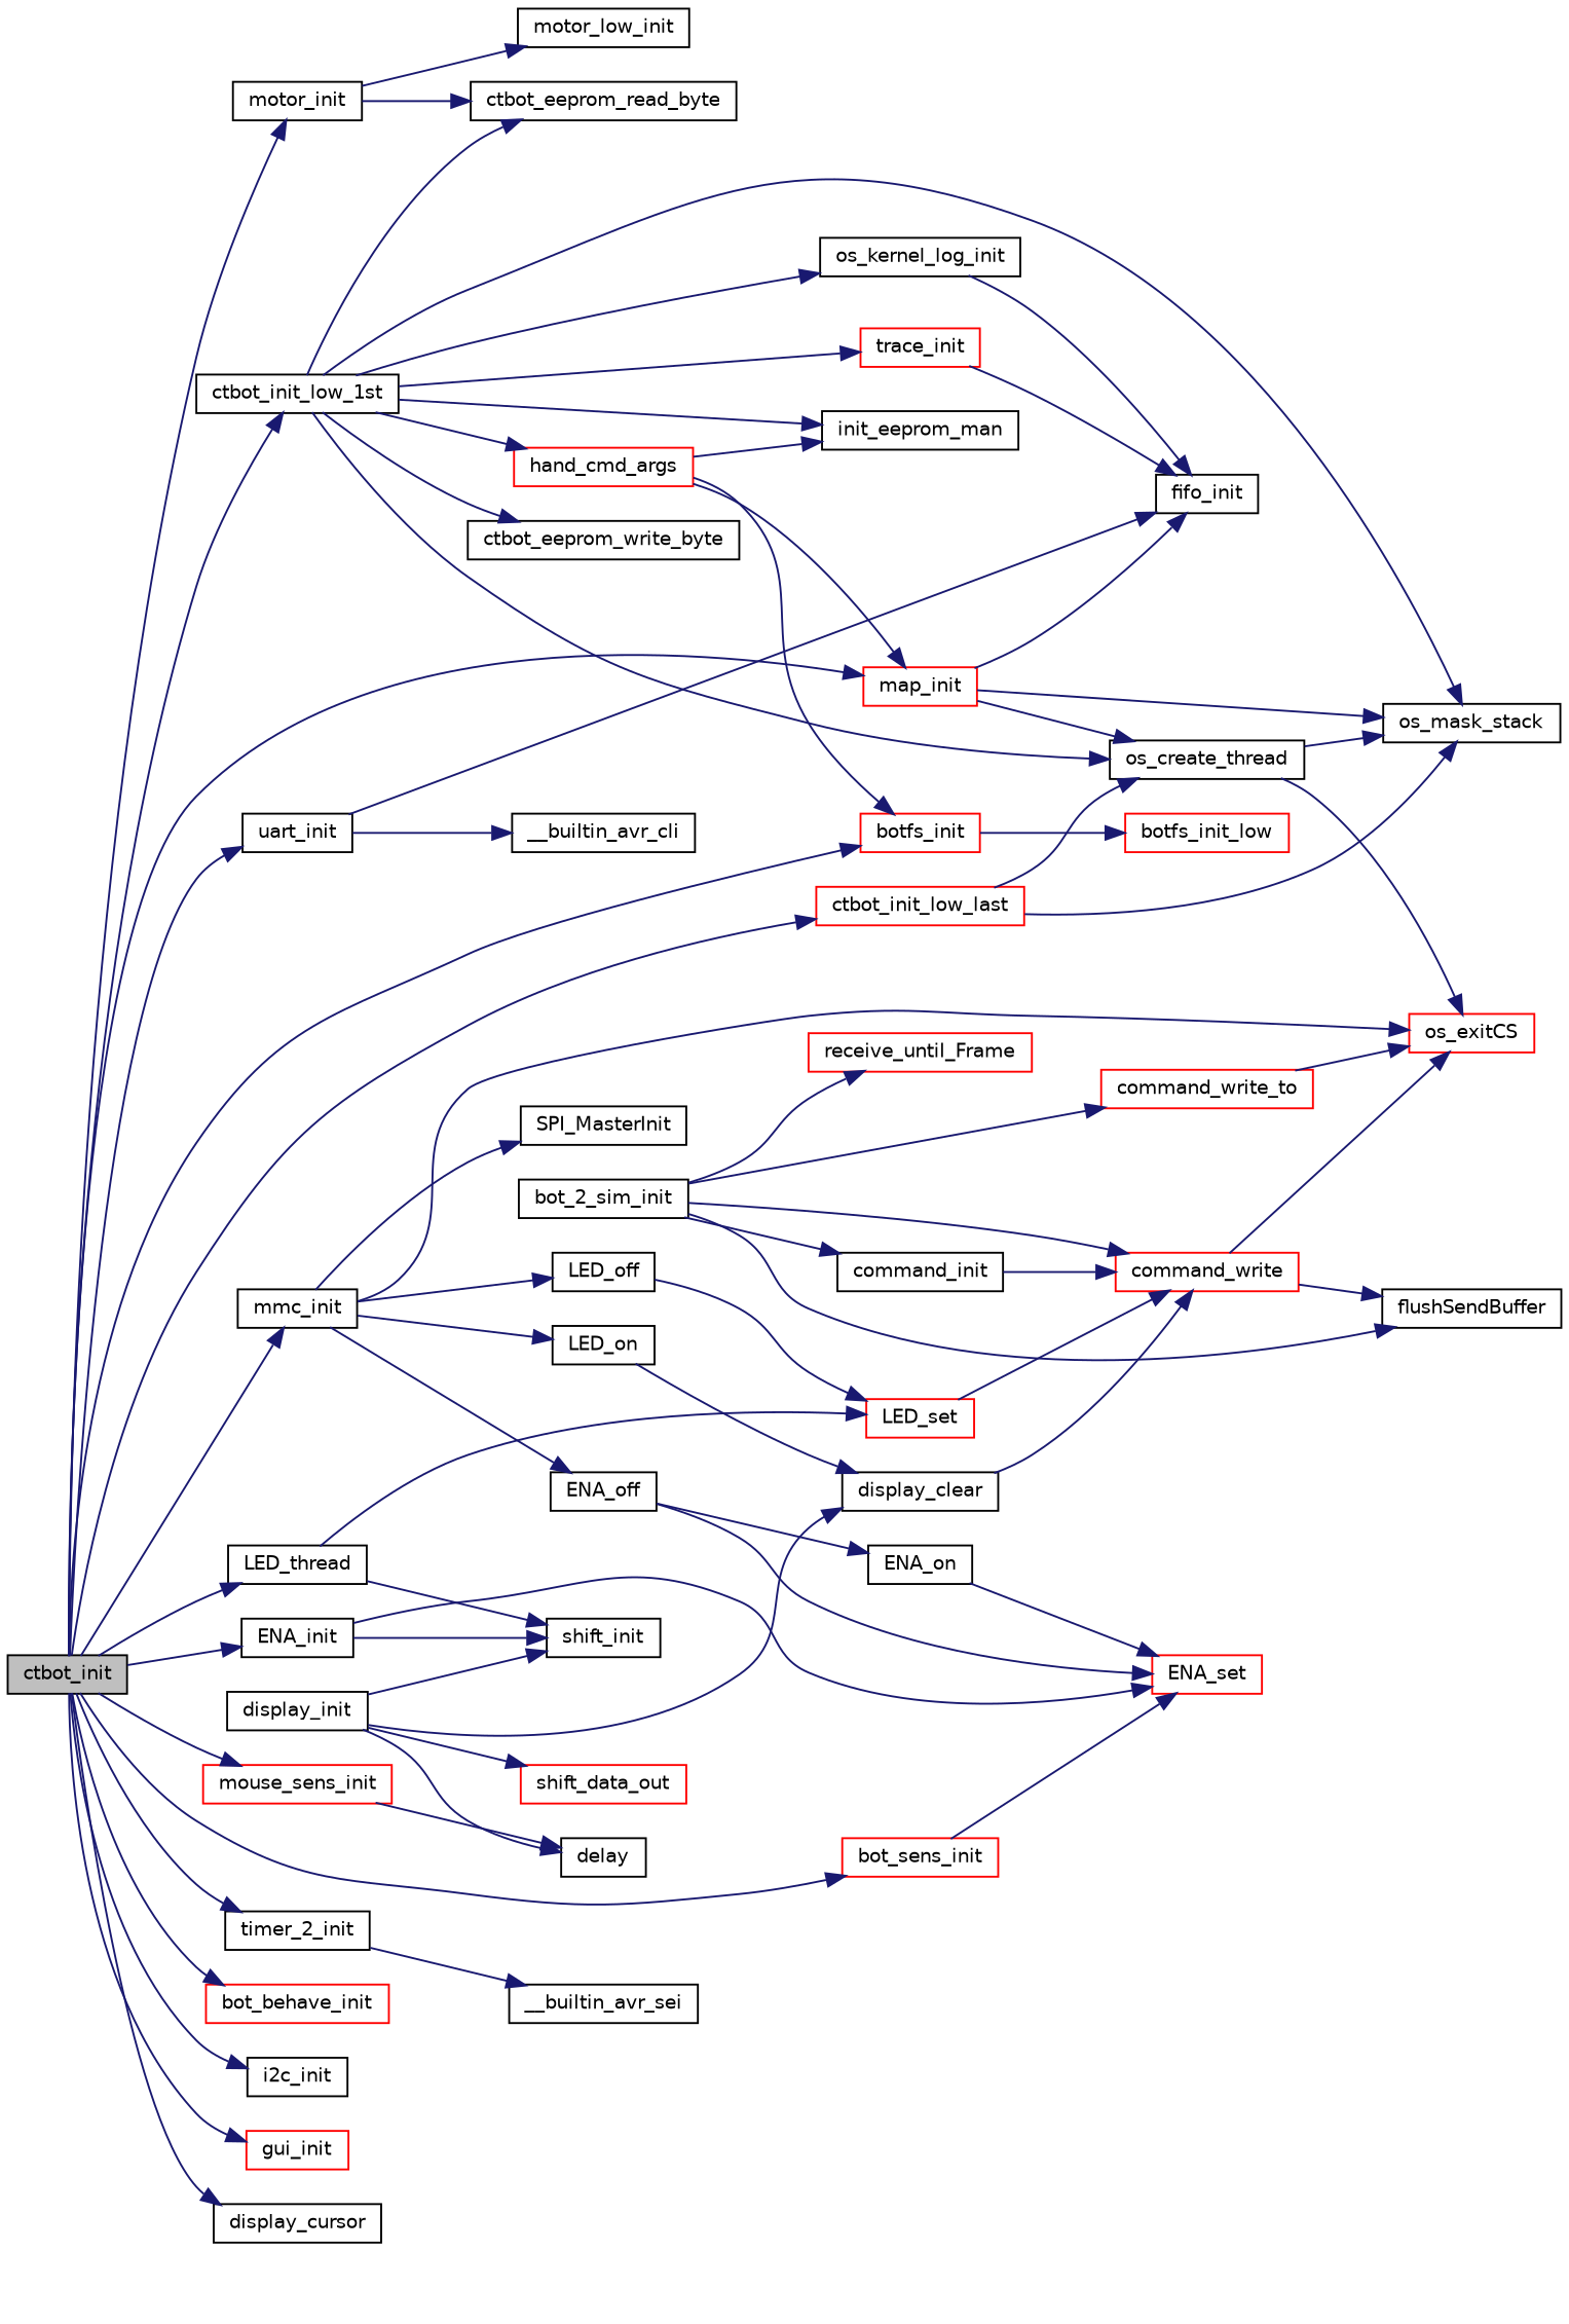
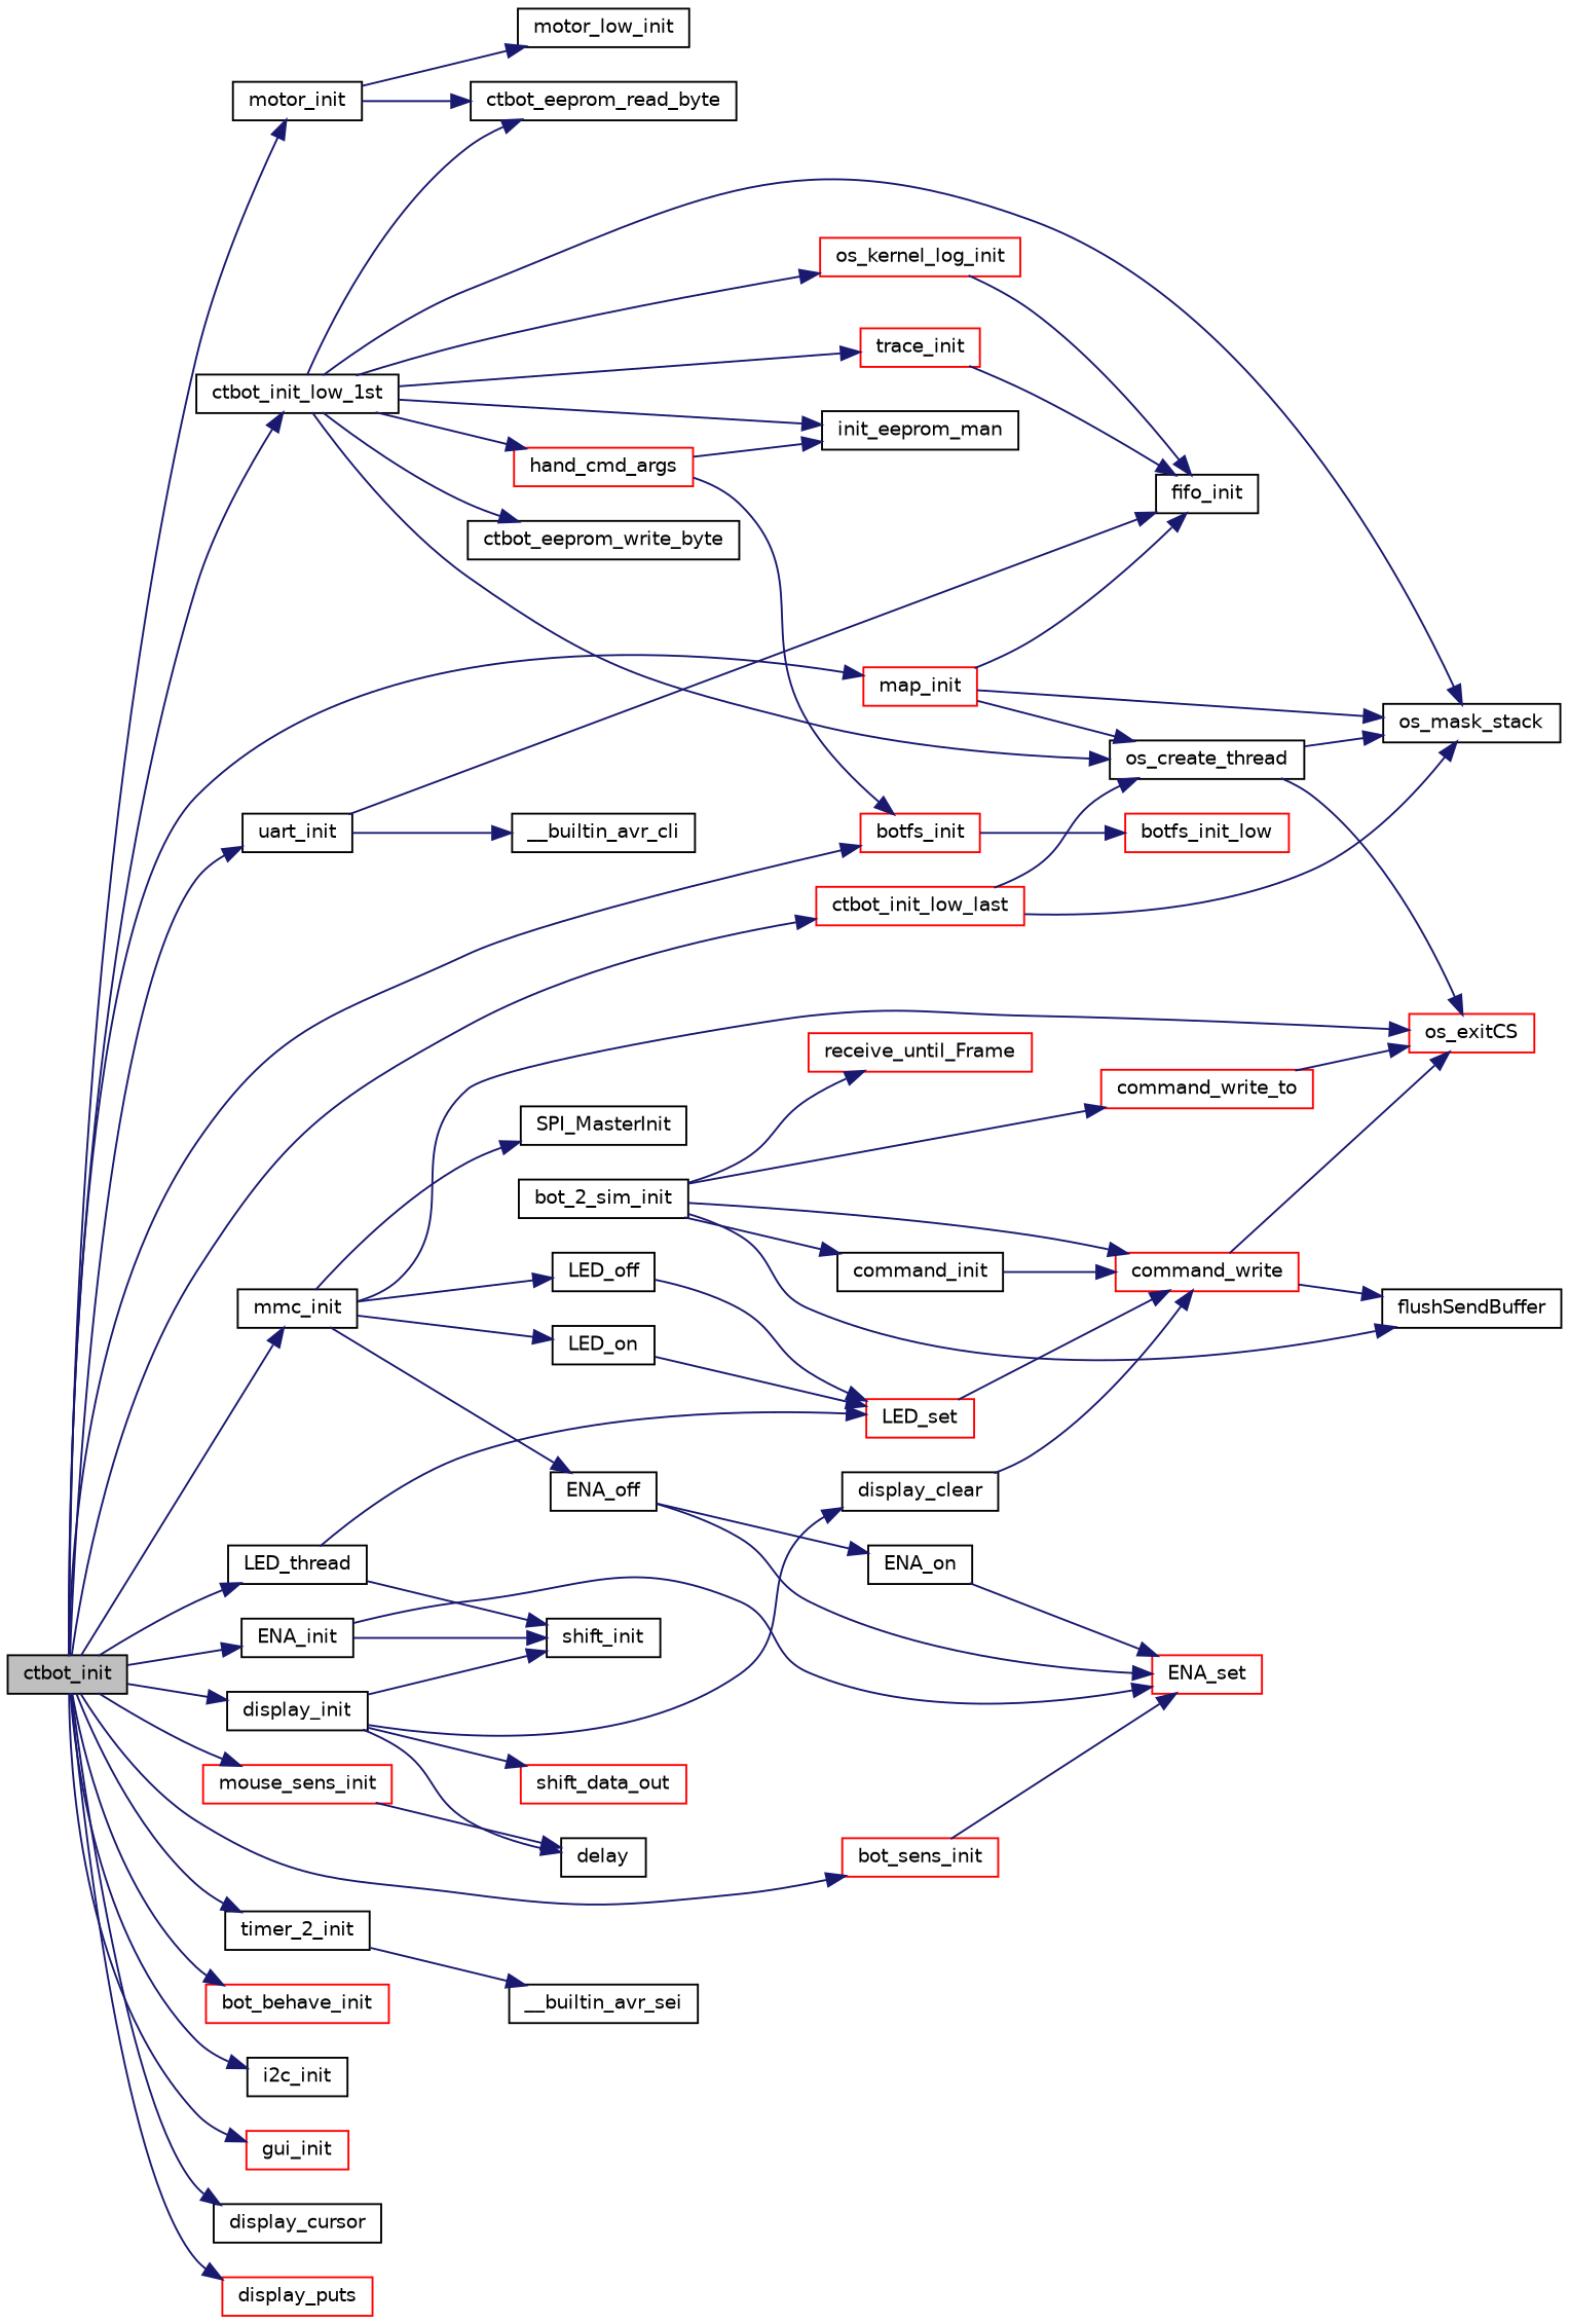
  digraph {
    rankdir=LR
    node [color=black fillcolor=white fontname=Helvetica fontsize=10 shape=record style=filled]
    edge [color=midnightblue fontname=Helvetica fontsize=10 labelfontname=Helvetica labelfontsize=10 style=solid]
    n1 [fillcolor=grey75 fontcolor=black height=0.2 label=ctbot_init width=0.4]
    n2 [height=0.2 label=ctbot_init_low_1st width=0.4]
    n3 [color=red height=0.2 label=botfs_init width=0.4]
    n4 [color=red height=0.2 label=map_init width=0.4]
    n5 [height=0.2 label=timer_2_init width=0.4]
    n6 [height=0.2 label=uart_init width=0.4]
    n7 [height=0.2 label=display_init width=0.4]
    n8 [height=0.2 label=LED_thread width=0.4]
    n9 [height=0.2 label=motor_init width=0.4]
    n10 [height=0.2 label=ENA_init width=0.4]
    n11 [height=0.2 label=mmc_init width=0.4]
    n12 [color=red height=0.2 label=bot_sens_init width=0.4]
    n13 [color=red height=0.2 label=bot_behave_init width=0.4]
    n14 [color=red height=0.2 label=mouse_sens_init width=0.4]
    n15 [height=0.2 label=i2c_init width=0.4]
    n16 [color=red height=0.2 label=gui_init width=0.4]
    n17 [color=red height=0.2 label=ctbot_init_low_last width=0.4]
    n18 [height=0.2 label=display_cursor width=0.4]
+   n19 [color=red height=0.2 label=display_puts width=0.4]
    n20 [height=0.2 label=ctbot_eeprom_read_byte width=0.4]
    n21 [height=0.2 label=ctbot_eeprom_write_byte width=0.4]
    n22 [height=0.2 label=os_create_thread width=0.4]
    n23 [height=0.2 label=os_mask_stack width=0.4]
-   n24 [height=0.2 label=os_kernel_log_init width=0.4]
+   n24 [color=red height=0.2 label=os_kernel_log_init width=0.4]
    n25 [height=0.2 label=init_eeprom_man width=0.4]
    n26 [color=red height=0.2 label=hand_cmd_args width=0.4]
    n27 [color=red height=0.2 label=trace_init width=0.4]
    n28 [color=red height=0.2 label=botfs_init_low width=0.4]
    n29 [height=0.2 label=fifo_init width=0.4]
    n30 [height=0.2 label=__builtin_avr_sei width=0.4]
    n31 [height=0.2 label=__builtin_avr_cli width=0.4]
    n32 [height=0.2 label=bot_2_sim_init width=0.4]
    n33 [height=0.2 label=command_init width=0.4]
    n34 [color=red height=0.2 label=command_write width=0.4]
    n35 [height=0.2 label=flushSendBuffer width=0.4]
    n36 [color=red height=0.2 label=receive_until_Frame width=0.4]
    n37 [color=red height=0.2 label=command_write_to width=0.4]
    n38 [height=0.2 label=shift_init width=0.4]
    n39 [height=0.2 label=delay width=0.4]
    n40 [color=red height=0.2 label=shift_data_out width=0.4]
    n41 [height=0.2 label=display_clear width=0.4]
    n42 [color=red height=0.2 label=LED_set width=0.4]
    n43 [height=0.2 label=motor_low_init width=0.4]
    n44 [color=red height=0.2 label=ENA_set width=0.4]
    n45 [color=red height=0.2 label=os_exitCS width=0.4]
    n46 [height=0.2 label=SPI_MasterInit width=0.4]
    n47 [height=0.2 label=ENA_off width=0.4]
    n48 [height=0.2 label=LED_on width=0.4]
    n49 [height=0.2 label=LED_off width=0.4]
    n50 [height=0.2 label=ENA_on width=0.4]
    n1 -> n2
    n1 -> n3
    n1 -> n4
    n1 -> n5
    n1 -> n6
+   n1 -> n7
    n1 -> n8
    n1 -> n9
    n1 -> n10
    n1 -> n11
    n1 -> n12
    n1 -> n13
    n1 -> n14
    n1 -> n15
    n1 -> n16
    n1 -> n17
    n1 -> n18
+   n1 -> n19
    n2 -> n20
    n2 -> n21
    n2 -> n22
    n2 -> n23
    n2 -> n24
    n2 -> n25
    n2 -> n26
    n2 -> n27
    n3 -> n28
    n4 -> n22
    n4 -> n23
    n4 -> n29
    n5 -> n30
    n6 -> n29
    n6 -> n31
    n7 -> n38
    n7 -> n39
    n7 -> n40
    n7 -> n41
    n8 -> n38
    n8 -> n42
    n9 -> n20
    n9 -> n43
    n10 -> n38
    n10 -> n44
    n11 -> n45
    n11 -> n46
    n11 -> n47
    n11 -> n48
    n11 -> n49
    n12 -> n44
    n14 -> n39
    n17 -> n22
    n17 -> n23
    n22 -> n23
    n22 -> n45
    n24 -> n29
    n26 -> n3
-   n26 -> n4
    n26 -> n25
    n27 -> n29
    n32 -> n33
    n32 -> n34
    n32 -> n35
    n32 -> n36
    n32 -> n37
    n33 -> n34
    n34 -> n35
    n34 -> n45
    n37 -> n45
    n41 -> n34
    n42 -> n34
    n47 -> n44
    n47 -> n50
-   n48 -> n41
+   n48 -> n42
    n49 -> n42
    n50 -> n44
  }
